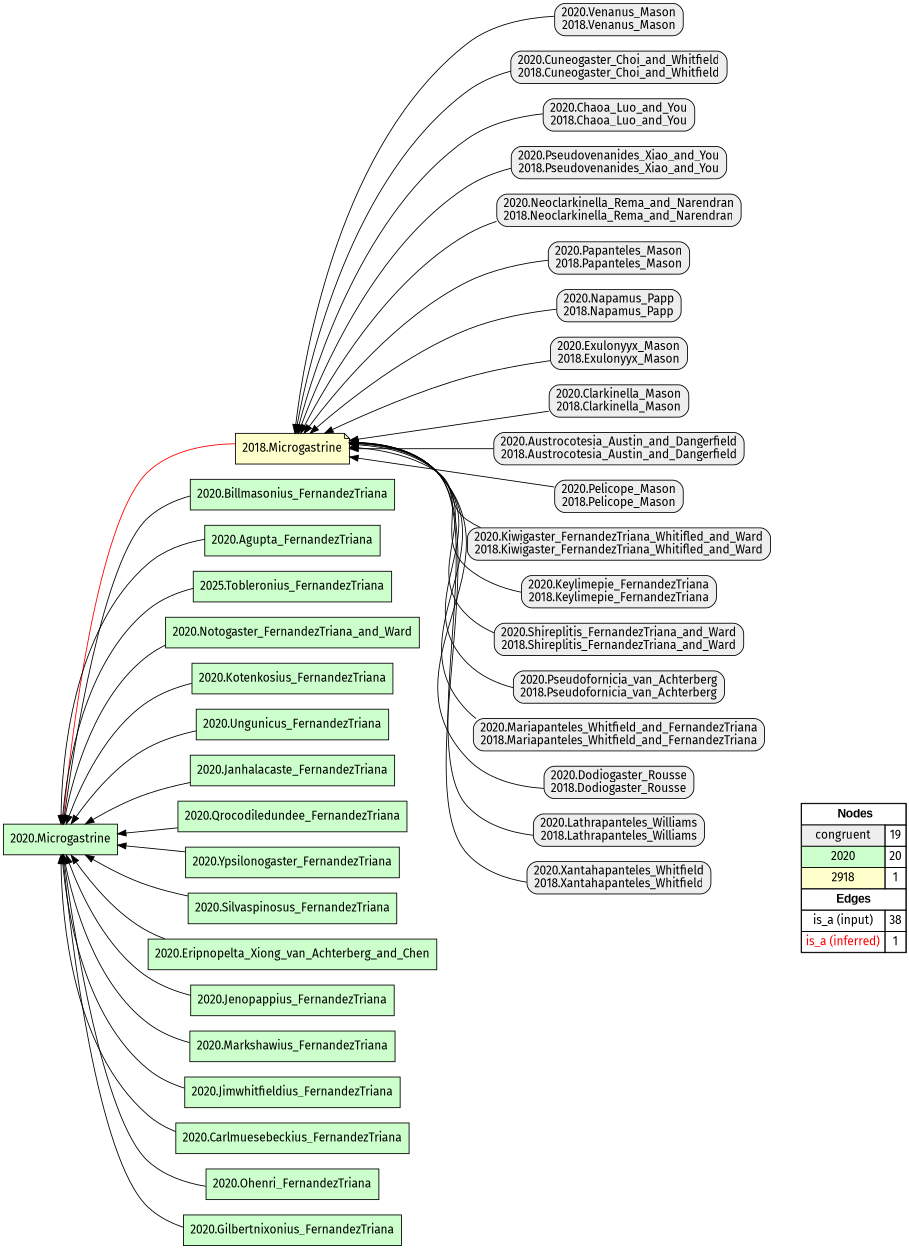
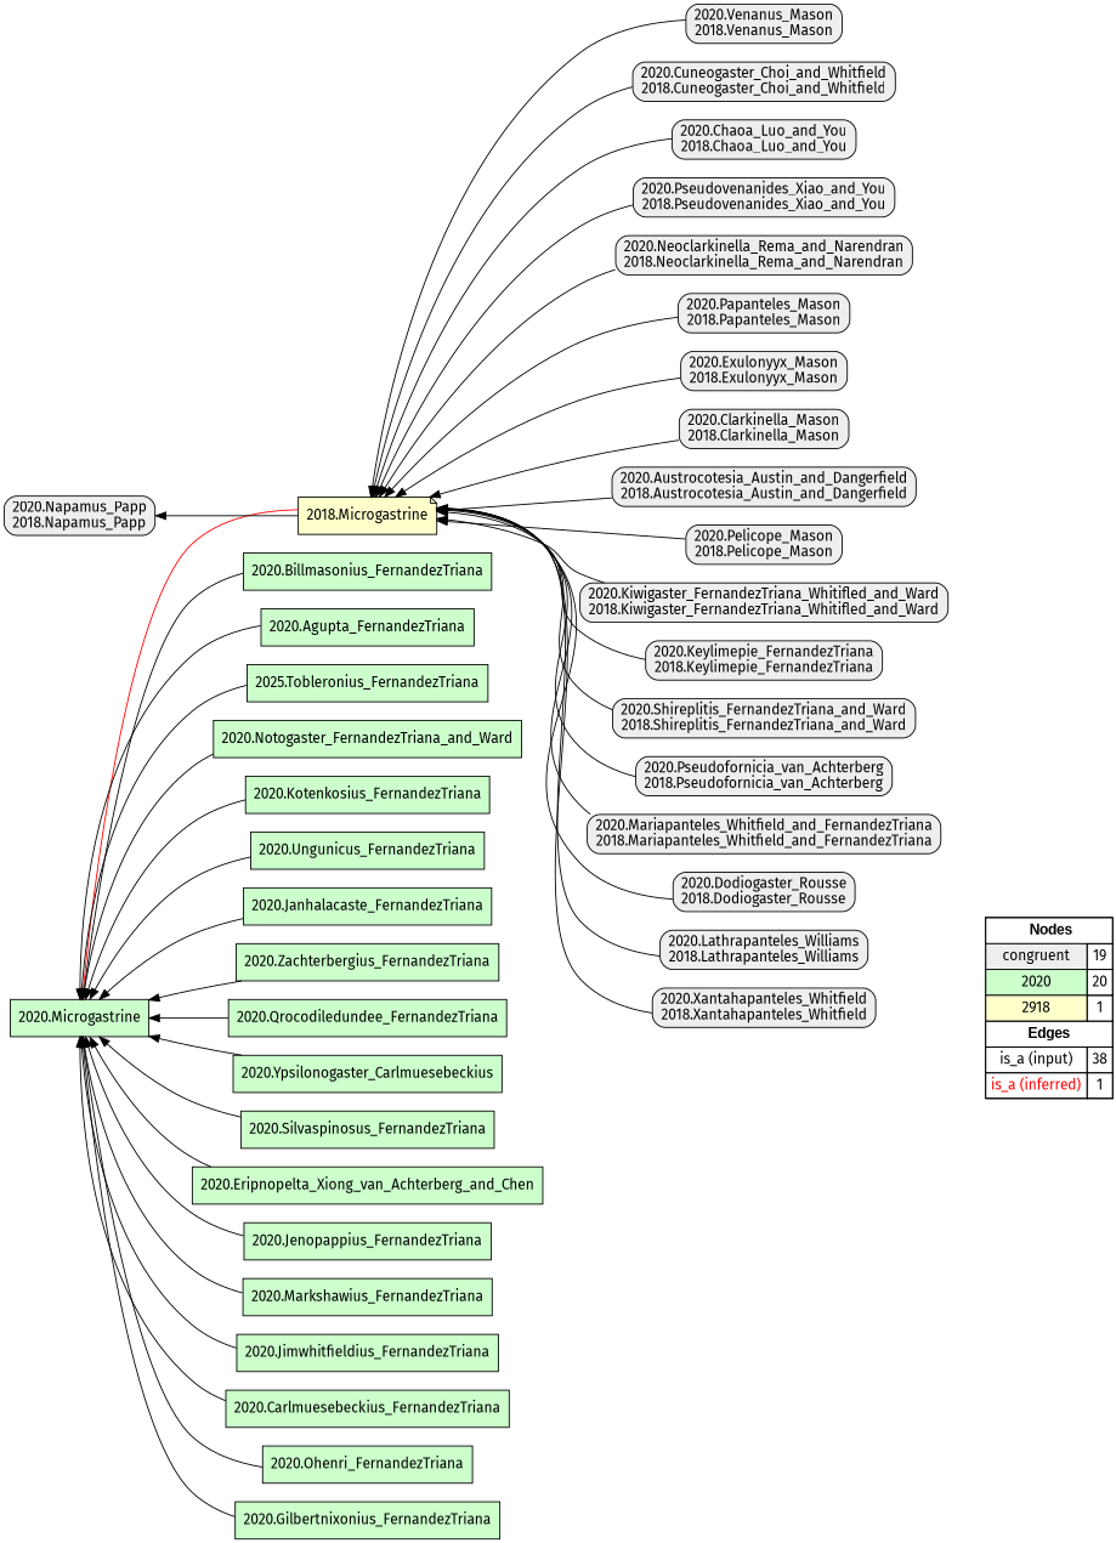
  digraph {
    fontname="Fira Sans"
    rankdir=RL
    node [fillcolor="#EEEEEE" fontname="Fira Sans" shape=box style=filled]
    edge [arrowhead=normal color="#000000" constraint=true fontname="Fira Sans" penwidth=1 style=solid]
    n1 [fillcolor=white label=<   <TABLE BORDER="0" CELLBORDER="1" CELLSPACING="0" CELLPADDING="4">  <TR> <TD COLSPAN="2"><font face="Arial Black"> Nodes</font></TD> </TR>  <TR>   <TD bgcolor="#EEEEEE" fontname="helvetica">congruent</TD>   <TD>19</TD>   </TR>  <TR>   <TD bgcolor="#CCFFCC" fontname="helvetica">2020</TD>   <TD>20</TD>   </TR>  <TR>   <TD bgcolor="#FFFFCC" fontname="helvetica">2918</TD>   <TD>1</TD>   </TR>  <TR> <TD COLSPAN="2"><font face = "Arial Black"> Edges </font></TD> </TR>  <TR>   <TD><font color ="#000000">is_a (input)</font></TD><TD>38</TD> </TR> <TR>   <TD><font color ="#FF0000">is_a (inferred)</font></TD><TD>1</TD> </TR> </TABLE>   > margin=0]
    "2020.Venanus_Mason\n2018.Venanus_Mason" [style="filled,rounded"]
    "2018.Microgastrine" [fillcolor="#FFFFCC" shape=note]
    "2020.Microgastrine" [fillcolor="#CCFFCC"]
    "2020.Cuneogaster_Choi_and_Whitfield\n2018.Cuneogaster_Choi_and_Whitfield" [style="filled,rounded"]
    "2020.Chaoa_Luo_and_You\n2018.Chaoa_Luo_and_You" [style="filled,rounded"]
    "2020.Pseudovenanides_Xiao_and_You\n2018.Pseudovenanides_Xiao_and_You" [style="filled,rounded"]
    "2020.Neoclarkinella_Rema_and_Narendran\n2018.Neoclarkinella_Rema_and_Narendran" [style="filled,rounded"]
    "2020.Papanteles_Mason\n2018.Papanteles_Mason" [style="filled,rounded"]
    "2020.Napamus_Papp\n2018.Napamus_Papp" [style="filled,rounded"]
    "2020.Exulonyyx_Mason\n2018.Exulonyyx_Mason" [style="filled,rounded"]
    "2020.Clarkinella_Mason\n2018.Clarkinella_Mason" [style="filled,rounded"]
    "2020.Austrocotesia_Austin_and_Dangerfield\n2018.Austrocotesia_Austin_and_Dangerfield" [style="filled,rounded"]
    "2020.Pelicope_Mason\n2018.Pelicope_Mason" [style="filled,rounded"]
    "2020.Kiwigaster_FernandezTriana_Whitifled_and_Ward\n2018.Kiwigaster_FernandezTriana_Whitifled_and_Ward" [style="filled,rounded"]
    "2020.Keylimepie_FernandezTriana\n2018.Keylimepie_FernandezTriana" [style="filled,rounded"]
    "2020.Shireplitis_FernandezTriana_and_Ward\n2018.Shireplitis_FernandezTriana_and_Ward" [style="filled,rounded"]
    "2020.Pseudofornicia_van_Achterberg\n2018.Pseudofornicia_van_Achterberg" [style="filled,rounded"]
    "2020.Mariapanteles_Whitfield_and_FernandezTriana\n2018.Mariapanteles_Whitfield_and_FernandezTriana" [style="filled,rounded"]
    "2020.Dodiogaster_Rousse\n2018.Dodiogaster_Rousse" [style="filled,rounded"]
    "2020.Lathrapanteles_Williams\n2018.Lathrapanteles_Williams" [style="filled,rounded"]
    "2020.Xantahapanteles_Whitfield\n2018.Xantahapanteles_Whitfield" [style="filled,rounded"]
    "2020.Billmasonius_FernandezTriana" [fillcolor="#CCFFCC"]
    "2020.Agupta_FernandezTriana" [fillcolor="#CCFFCC"]
    n25 [fillcolor="#CCFFCC" label="2025.Tobleronius_FernandezTriana"]
    "2020.Notogaster_FernandezTriana_and_Ward" [fillcolor="#CCFFCC"]
    "2020.Kotenkosius_FernandezTriana" [fillcolor="#CCFFCC"]
    "2020.Ungunicus_FernandezTriana" [fillcolor="#CCFFCC"]
    "2020.Janhalacaste_FernandezTriana" [fillcolor="#CCFFCC"]
+   "2020.Zachterbergius_FernandezTriana" [fillcolor="#CCFFCC"]
    "2020.Qrocodiledundee_FernandezTriana" [fillcolor="#CCFFCC"]
-   "2020.Ypsilonogaster_FernandezTriana" [fillcolor="#CCFFCC"]
+   "2020.Ypsilonogaster_FernandezTriana" [fillcolor="#CCFFCC" label="2020.Ypsilonogaster_Carlmuesebeckius"]
    "2020.Silvaspinosus_FernandezTriana" [fillcolor="#CCFFCC"]
    "2020.Eripnopelta_Xiong_van_Achterberg_and_Chen" [fillcolor="#CCFFCC"]
    "2020.Jenopappius_FernandezTriana" [fillcolor="#CCFFCC"]
    "2020.Markshawius_FernandezTriana" [fillcolor="#CCFFCC"]
    "2020.Jimwhitfieldius_FernandezTriana" [fillcolor="#CCFFCC"]
    "2020.Carlmuesebeckius_FernandezTriana" [fillcolor="#CCFFCC"]
    "2020.Ohenri_FernandezTriana" [fillcolor="#CCFFCC"]
    "2020.Gilbertnixonius_FernandezTriana" [fillcolor="#CCFFCC"]
    subgraph sub_1 {
      rank=source
      n1
    }
    "2020.Venanus_Mason\n2018.Venanus_Mason" -> "2018.Microgastrine"
    "2018.Microgastrine" -> "2020.Microgastrine" [color="#FF0000"]
    "2020.Cuneogaster_Choi_and_Whitfield\n2018.Cuneogaster_Choi_and_Whitfield" -> "2018.Microgastrine"
    "2020.Chaoa_Luo_and_You\n2018.Chaoa_Luo_and_You" -> "2018.Microgastrine"
    "2020.Pseudovenanides_Xiao_and_You\n2018.Pseudovenanides_Xiao_and_You" -> "2018.Microgastrine"
    "2020.Neoclarkinella_Rema_and_Narendran\n2018.Neoclarkinella_Rema_and_Narendran" -> "2018.Microgastrine"
    "2020.Papanteles_Mason\n2018.Papanteles_Mason" -> "2018.Microgastrine"
-   "2020.Napamus_Papp\n2018.Napamus_Papp" -> "2018.Microgastrine"
+   "2018.Microgastrine" -> "2020.Napamus_Papp\n2018.Napamus_Papp"
    "2020.Exulonyyx_Mason\n2018.Exulonyyx_Mason" -> "2018.Microgastrine"
    "2020.Clarkinella_Mason\n2018.Clarkinella_Mason" -> "2018.Microgastrine"
    "2020.Austrocotesia_Austin_and_Dangerfield\n2018.Austrocotesia_Austin_and_Dangerfield" -> "2018.Microgastrine"
    "2020.Pelicope_Mason\n2018.Pelicope_Mason" -> "2018.Microgastrine"
    "2020.Kiwigaster_FernandezTriana_Whitifled_and_Ward\n2018.Kiwigaster_FernandezTriana_Whitifled_and_Ward" -> "2018.Microgastrine"
    "2020.Keylimepie_FernandezTriana\n2018.Keylimepie_FernandezTriana" -> "2018.Microgastrine"
    "2020.Shireplitis_FernandezTriana_and_Ward\n2018.Shireplitis_FernandezTriana_and_Ward" -> "2018.Microgastrine"
    "2020.Pseudofornicia_van_Achterberg\n2018.Pseudofornicia_van_Achterberg" -> "2018.Microgastrine"
    "2020.Mariapanteles_Whitfield_and_FernandezTriana\n2018.Mariapanteles_Whitfield_and_FernandezTriana" -> "2018.Microgastrine"
    "2020.Dodiogaster_Rousse\n2018.Dodiogaster_Rousse" -> "2018.Microgastrine"
    "2020.Lathrapanteles_Williams\n2018.Lathrapanteles_Williams" -> "2018.Microgastrine"
    "2020.Xantahapanteles_Whitfield\n2018.Xantahapanteles_Whitfield" -> "2018.Microgastrine"
    "2020.Billmasonius_FernandezTriana" -> "2020.Microgastrine"
    "2020.Agupta_FernandezTriana" -> "2020.Microgastrine"
    n25 -> "2020.Microgastrine"
    "2020.Notogaster_FernandezTriana_and_Ward" -> "2020.Microgastrine"
    "2020.Kotenkosius_FernandezTriana" -> "2020.Microgastrine"
    "2020.Ungunicus_FernandezTriana" -> "2020.Microgastrine"
    "2020.Janhalacaste_FernandezTriana" -> "2020.Microgastrine"
+   "2020.Zachterbergius_FernandezTriana" -> "2020.Microgastrine"
    "2020.Qrocodiledundee_FernandezTriana" -> "2020.Microgastrine"
    "2020.Ypsilonogaster_FernandezTriana" -> "2020.Microgastrine"
    "2020.Silvaspinosus_FernandezTriana" -> "2020.Microgastrine"
    "2020.Eripnopelta_Xiong_van_Achterberg_and_Chen" -> "2020.Microgastrine"
    "2020.Jenopappius_FernandezTriana" -> "2020.Microgastrine"
    "2020.Markshawius_FernandezTriana" -> "2020.Microgastrine"
    "2020.Jimwhitfieldius_FernandezTriana" -> "2020.Microgastrine"
    "2020.Carlmuesebeckius_FernandezTriana" -> "2020.Microgastrine"
    "2020.Ohenri_FernandezTriana" -> "2020.Microgastrine"
    "2020.Gilbertnixonius_FernandezTriana" -> "2020.Microgastrine"
  }
